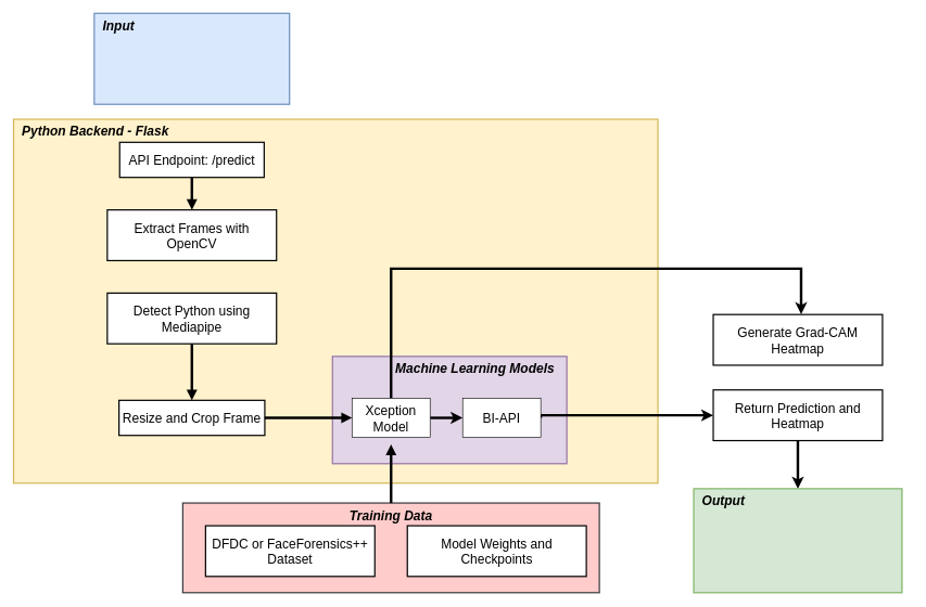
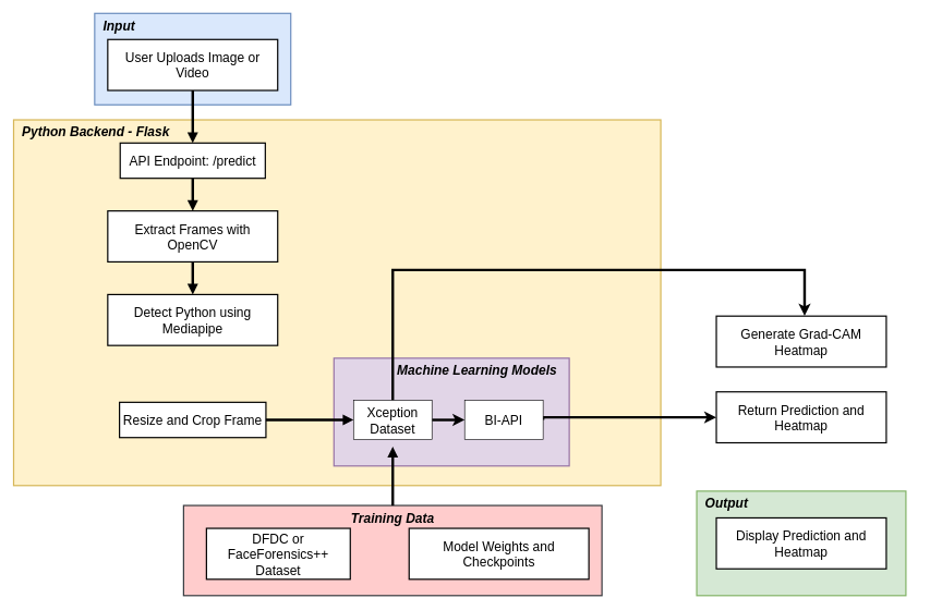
  <mxCell id="0" />
  <mxCell id="1" parent="0" />
  <mxCell id="2" value="  Python Backend - Flask" style="whiteSpace=wrap;strokeWidth=2;fontSize=20;align=left;labelPosition=center;verticalLabelPosition=middle;verticalAlign=top;fontStyle=3;fillColor=#fff2cc;strokeColor=#d6b656;" parent="1" vertex="1"><mxGeometry x="20" y="183" width="990" height="560" as="geometry" /></mxCell>
  <mxCell id="3" value="  Machine Learning Models   " style="whiteSpace=wrap;strokeWidth=2;fontSize=20;align=right;labelPosition=center;verticalLabelPosition=middle;verticalAlign=top;fontStyle=3;fillColor=#e1d5e7;strokeColor=#9673a6;" vertex="1" parent="1"><mxGeometry x="510" y="547.95" width="360" height="165.05" as="geometry" /></mxCell>
  <mxCell id="4" value="  Input" style="whiteSpace=wrap;strokeWidth=2;fontSize=20;align=left;labelPosition=center;verticalLabelPosition=middle;verticalAlign=top;fontStyle=3;fillColor=#dae8fc;strokeColor=#6c8ebf;" vertex="1" parent="1"><mxGeometry x="144" y="20" width="300" height="140" as="geometry" /></mxCell>
  <mxCell id="5" value="Training Data" style="whiteSpace=wrap;strokeWidth=2;fontSize=20;verticalAlign=top;fontStyle=3;fillColor=#ffcccc;strokeColor=#36393d;" parent="1" vertex="1"><mxGeometry x="280" y="773.5" width="640" height="138" as="geometry" /></mxCell>
+ <mxCell id="6" value="User Uploads Image or Video" style="whiteSpace=wrap;strokeWidth=2;fontSize=20;" parent="1" vertex="1"><mxGeometry x="164" y="60" width="260" height="78" as="geometry" /></mxCell>
  <mxCell id="7" value="API Endpoint: /predict" style="whiteSpace=wrap;strokeWidth=2;fontSize=20;" parent="1" vertex="1"><mxGeometry x="183" y="218.5" width="222" height="54" as="geometry" /></mxCell>
  <mxCell id="8" value="Extract Frames with OpenCV" style="whiteSpace=wrap;strokeWidth=2;fontSize=20;" parent="1" vertex="1"><mxGeometry x="164" y="322.5" width="260" height="78" as="geometry" /></mxCell>
  <mxCell id="9" value="Detect Python using Mediapipe" style="whiteSpace=wrap;strokeWidth=2;fontSize=20;" parent="1" vertex="1"><mxGeometry x="164" y="450.5" width="260" height="78" as="geometry" /></mxCell>
  <mxCell id="10" value="Resize and Crop Frame" style="whiteSpace=wrap;strokeWidth=2;fontSize=20;" parent="1" vertex="1"><mxGeometry x="182" y="615.5" width="224" height="54" as="geometry" /></mxCell>
  <mxCell id="11" value="Generate Grad-CAM Heatmap" style="whiteSpace=wrap;strokeWidth=2;fontSize=20;" parent="1" vertex="1"><mxGeometry x="1095" y="483.5" width="260" height="78" as="geometry" /></mxCell>
- <mxCell id="12" style="edgeStyle=orthogonalEdgeStyle;rounded=0;orthogonalLoop=1;jettySize=auto;html=1;exitX=0.5;exitY=1;exitDx=0;exitDy=0;strokeWidth=4;entryX=0.5;entryY=0;entryDx=0;entryDy=0;" edge="1" parent="1" source="13" target="24"><mxGeometry relative="1" as="geometry" /></mxCell>
  <mxCell id="13" value="Return Prediction and Heatmap" style="whiteSpace=wrap;strokeWidth=2;fontSize=20;" parent="1" vertex="1"><mxGeometry x="1095" y="599.5" width="260" height="78" as="geometry" /></mxCell>
- <mxCell id="14" value="DFDC or FaceForensics++ Dataset" style="whiteSpace=wrap;strokeWidth=2;fontSize=20;" parent="1" vertex="1"><mxGeometry x="315" y="808.5" width="260" height="78" as="geometry" /></mxCell>
+ <mxCell id="14" value="DFDC or FaceForensics++ Dataset" style="whiteSpace=wrap;strokeWidth=2;fontSize=20;" parent="1" vertex="1"><mxGeometry x="315" y="808.5" width="220" height="78" as="geometry" /></mxCell>
  <mxCell id="15" value="Model Weights and Checkpoints" style="whiteSpace=wrap;strokeWidth=2;fontSize=20;" parent="1" vertex="1"><mxGeometry x="625" y="808.5" width="275" height="78" as="geometry" /></mxCell>
+ <mxCell id="16" value="" style="curved=1;startArrow=none;endArrow=block;exitX=0.5;exitY=1;entryX=0.5;entryY=0;rounded=0;entryDx=0;entryDy=0;strokeWidth=4;" parent="1" source="6" target="7" edge="1"><mxGeometry relative="1" as="geometry"><Array as="points" /></mxGeometry></mxCell>
  <mxCell id="17" value="" style="curved=1;startArrow=none;endArrow=block;exitX=0.5;exitY=1;entryX=0.5;entryY=0;rounded=0;strokeWidth=4;" parent="1" source="7" target="8" edge="1"><mxGeometry relative="1" as="geometry"><Array as="points" /></mxGeometry></mxCell>
- <mxCell id="19" value="" style="curved=1;startArrow=none;endArrow=block;exitX=0.5;exitY=1;entryX=0.5;entryY=0;rounded=0;strokeWidth=4;" parent="1" source="9" target="10" edge="1"><mxGeometry relative="1" as="geometry"><Array as="points" /></mxGeometry></mxCell>
+ <mxCell id="18" value="" style="curved=1;startArrow=none;endArrow=block;exitX=0.5;exitY=1;entryX=0.5;entryY=0;rounded=0;strokeWidth=4;" parent="1" source="8" target="9" edge="1"><mxGeometry relative="1" as="geometry"><Array as="points" /></mxGeometry></mxCell>
  <mxCell id="20" value="" style="curved=1;startArrow=none;endArrow=block;exitX=1;exitY=0.5;entryX=0;entryY=0.5;rounded=0;entryDx=0;entryDy=0;exitDx=0;exitDy=0;strokeWidth=4;" parent="1" source="10" target="27" edge="1"><mxGeometry relative="1" as="geometry"><Array as="points" /><mxPoint x="392" y="665.5" as="sourcePoint" /><mxPoint x="690" y="642.5" as="targetPoint" /></mxGeometry></mxCell>
  <mxCell id="21" value="" style="curved=1;startArrow=none;endArrow=block;entryX=0.001;entryY=0.527;rounded=0;entryDx=0;entryDy=0;entryPerimeter=0;exitX=1;exitY=0.664;exitDx=0;exitDy=0;exitPerimeter=0;strokeWidth=4;" parent="1" edge="1"><mxGeometry relative="1" as="geometry"><Array as="points"><mxPoint x="1400" y="457" /></Array><mxPoint x="1362.16" y="520.14" as="sourcePoint" /></mxGeometry></mxCell>
  <mxCell id="22" value="" style="curved=1;startArrow=none;endArrow=block;rounded=0;strokeWidth=4;exitX=0.5;exitY=0;exitDx=0;exitDy=0;" parent="1" source="5" edge="1"><mxGeometry relative="1" as="geometry"><Array as="points" /><mxPoint x="490" y="783.5" as="sourcePoint" /><mxPoint x="600" y="683.5" as="targetPoint" /></mxGeometry></mxCell>
  <mxCell id="23" style="edgeStyle=orthogonalEdgeStyle;rounded=0;orthogonalLoop=1;jettySize=auto;html=1;entryX=0.5;entryY=0;entryDx=0;entryDy=0;strokeWidth=4;exitX=0.5;exitY=0;exitDx=0;exitDy=0;" edge="1" parent="1" source="27"><mxGeometry relative="1" as="geometry"><mxPoint x="625.04" y="613.68" as="sourcePoint" /><mxPoint x="1230" y="483" as="targetPoint" /><Array as="points"><mxPoint x="600" y="413" /><mxPoint x="1230" y="413" /></Array></mxGeometry></mxCell>
  <mxCell id="24" value="  Output" style="whiteSpace=wrap;strokeWidth=2;fontSize=20;align=left;labelPosition=center;verticalLabelPosition=middle;verticalAlign=top;fontStyle=3;fillColor=#d5e8d4;strokeColor=#82b366;" vertex="1" parent="1"><mxGeometry x="1065" y="751.5" width="320" height="160" as="geometry" /></mxCell>
+ <mxCell id="25" value="Display Prediction and Heatmap" style="whiteSpace=wrap;strokeWidth=2;fontSize=20;" vertex="1" parent="1"><mxGeometry x="1095" y="792.5" width="260" height="78" as="geometry" /></mxCell>
  <mxCell id="26" style="edgeStyle=orthogonalEdgeStyle;rounded=0;orthogonalLoop=1;jettySize=auto;html=1;exitX=1;exitY=0.5;exitDx=0;exitDy=0;strokeWidth=4;" edge="1" parent="1" source="27" target="29"><mxGeometry relative="1" as="geometry" /></mxCell>
- <mxCell id="27" value="Xception Model" style="rounded=0;whiteSpace=wrap;html=1;fontSize=20;" vertex="1" parent="1"><mxGeometry x="540" y="612.5" width="120" height="60" as="geometry" /></mxCell>
+ <mxCell id="27" value="Xception Dataset" style="rounded=0;whiteSpace=wrap;html=1;fontSize=20;" vertex="1" parent="1"><mxGeometry x="540" y="612.5" width="120" height="60" as="geometry" /></mxCell>
  <mxCell id="28" style="edgeStyle=orthogonalEdgeStyle;rounded=0;orthogonalLoop=1;jettySize=auto;html=1;exitX=1;exitY=0.5;exitDx=0;exitDy=0;entryX=0;entryY=0.5;entryDx=0;entryDy=0;strokeWidth=4;" edge="1" parent="1" source="29" target="13"><mxGeometry relative="1" as="geometry"><mxPoint x="2190" y="443.5" as="targetPoint" /><Array as="points"><mxPoint x="830" y="639" /></Array></mxGeometry></mxCell>
  <mxCell id="29" value="BI-API" style="rounded=0;whiteSpace=wrap;html=1;fontSize=20;" vertex="1" parent="1"><mxGeometry x="710" y="612.5" width="120" height="60" as="geometry" /></mxCell>
